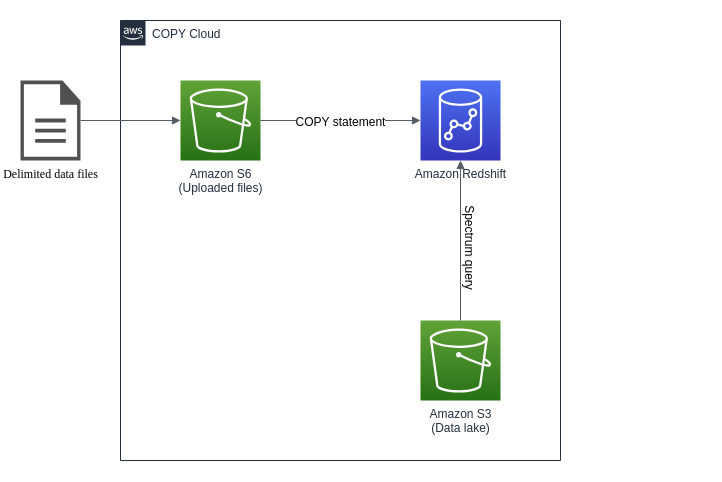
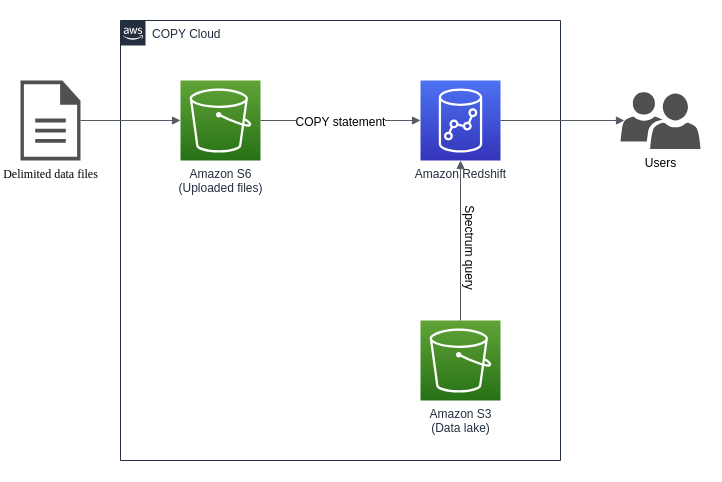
  <mxCell id="0" />
  <mxCell id="1" parent="0" />
  <mxCell id="2" value="COPY Cloud" style="points=[[0,0],[0.25,0],[0.5,0],[0.75,0],[1,0],[1,0.25],[1,0.5],[1,0.75],[1,1],[0.75,1],[0.5,1],[0.25,1],[0,1],[0,0.75],[0,0.5],[0,0.25]];outlineConnect=0;gradientColor=none;html=1;whiteSpace=wrap;fontSize=12;fontStyle=0;shape=mxgraph.aws4.group;grIcon=mxgraph.aws4.group_aws_cloud_alt;strokeColor=#232F3E;fillColor=none;verticalAlign=top;align=left;spacingLeft=30;fontColor=#232F3E;dashed=0;" vertex="1" parent="1"><mxGeometry x="120" y="20" width="440" height="440" as="geometry" /></mxCell>
  <mxCell id="3" value="&lt;font face=&quot;Amazon Ember&quot;&gt;Delimited data files&lt;/font&gt;" style="pointerEvents=1;shadow=0;dashed=0;html=1;strokeColor=none;fillColor=#505050;labelPosition=center;verticalLabelPosition=bottom;verticalAlign=top;outlineConnect=0;align=center;shape=mxgraph.office.concepts.document;" vertex="1" parent="1"><mxGeometry x="20" y="80" width="60" height="80" as="geometry" /></mxCell>
  <mxCell id="4" value="Amazon S6&lt;br&gt;(Uploaded files)" style="outlineConnect=0;fontColor=#232F3E;gradientColor=#60A337;gradientDirection=north;fillColor=#277116;strokeColor=#ffffff;dashed=0;verticalLabelPosition=bottom;verticalAlign=top;align=center;html=1;fontSize=12;fontStyle=0;aspect=fixed;shape=mxgraph.aws4.resourceIcon;resIcon=mxgraph.aws4.s3;" vertex="1" parent="1"><mxGeometry x="180" y="80" width="80" height="80" as="geometry" /></mxCell>
  <mxCell id="5" value="Amazon Redshift" style="outlineConnect=0;fontColor=#232F3E;gradientColor=#4D72F3;gradientDirection=north;fillColor=#3334B9;strokeColor=#ffffff;dashed=0;verticalLabelPosition=bottom;verticalAlign=top;align=center;html=1;fontSize=12;fontStyle=0;aspect=fixed;shape=mxgraph.aws4.resourceIcon;resIcon=mxgraph.aws4.redshift;" vertex="1" parent="1"><mxGeometry x="420" y="80" width="80" height="80" as="geometry" /></mxCell>
+ <mxCell id="6" value="Users" style="pointerEvents=1;shadow=0;dashed=0;html=1;strokeColor=none;labelPosition=center;verticalLabelPosition=bottom;verticalAlign=top;align=center;fillColor=#505050;shape=mxgraph.mscae.intune.user_group" vertex="1" parent="1"><mxGeometry x="620" y="91.5" width="80" height="57" as="geometry" /></mxCell>
  <mxCell id="7" value="Amazon S3&lt;br&gt;(Data lake)" style="outlineConnect=0;fontColor=#232F3E;gradientColor=#60A337;gradientDirection=north;fillColor=#277116;strokeColor=#ffffff;dashed=0;verticalLabelPosition=bottom;verticalAlign=top;align=center;html=1;fontSize=12;fontStyle=0;aspect=fixed;shape=mxgraph.aws4.resourceIcon;resIcon=mxgraph.aws4.s3;" vertex="1" parent="1"><mxGeometry x="420" y="320" width="80" height="80" as="geometry" /></mxCell>
  <mxCell id="8" value="" style="edgeStyle=orthogonalEdgeStyle;html=1;endArrow=block;elbow=vertical;startArrow=none;endFill=1;strokeColor=#545B64;rounded=0;" edge="1" parent="1" source="3" target="4"><mxGeometry width="100" relative="1" as="geometry"><mxPoint x="130" y="280" as="sourcePoint" /><mxPoint x="40" y="310" as="targetPoint" /></mxGeometry></mxCell>
  <mxCell id="9" value="" style="edgeStyle=orthogonalEdgeStyle;html=1;endArrow=block;elbow=vertical;startArrow=none;endFill=1;strokeColor=#545B64;rounded=0;" edge="1" parent="1" source="4" target="5"><mxGeometry width="100" relative="1" as="geometry"><mxPoint x="270" y="120" as="sourcePoint" /><mxPoint x="370" y="120" as="targetPoint" /></mxGeometry></mxCell>
  <mxCell id="10" value="COPY statement" style="text;html=1;align=center;verticalAlign=middle;resizable=0;points=[];;labelBackgroundColor=#ffffff;" vertex="1" connectable="0" parent="9"><mxGeometry x="0.19" y="-1" relative="1" as="geometry"><mxPoint x="-16" as="offset" /></mxGeometry></mxCell>
  <mxCell id="11" value="" style="edgeStyle=orthogonalEdgeStyle;html=1;endArrow=block;elbow=vertical;startArrow=none;endFill=1;strokeColor=#545B64;rounded=0;" edge="1" parent="1" source="7" target="5"><mxGeometry width="100" relative="1" as="geometry"><mxPoint x="410" y="240" as="sourcePoint" /><mxPoint x="510" y="240" as="targetPoint" /></mxGeometry></mxCell>
  <mxCell id="12" value="Spectrum query" style="text;html=1;align=center;verticalAlign=middle;resizable=0;points=[];;labelBackgroundColor=#ffffff;rotation=90;" vertex="1" connectable="0" parent="11"><mxGeometry x="0.217" y="4" relative="1" as="geometry"><mxPoint x="14" y="23" as="offset" /></mxGeometry></mxCell>
+ <mxCell id="13" value="" style="edgeStyle=orthogonalEdgeStyle;html=1;endArrow=block;elbow=vertical;startArrow=none;endFill=1;strokeColor=#545B64;rounded=0;entryX=0.05;entryY=0.5;entryDx=0;entryDy=0;entryPerimeter=0;" edge="1" parent="1" source="5" target="6"><mxGeometry width="100" relative="1" as="geometry"><mxPoint x="510" y="120" as="sourcePoint" /><mxPoint x="610" y="120" as="targetPoint" /></mxGeometry></mxCell>
